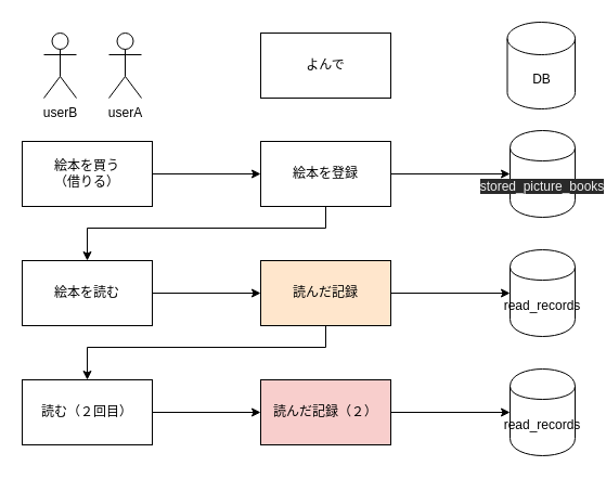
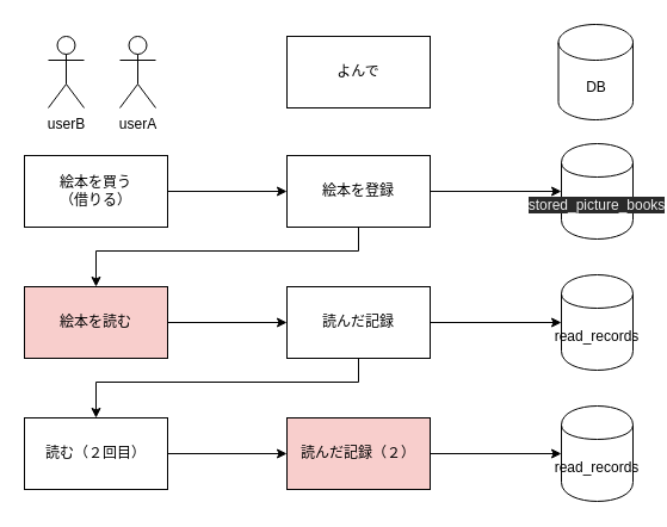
  <mxCell id="0" />
  <mxCell id="1" parent="0" />
  <mxCell id="2" value="userA" style="shape=umlActor;verticalLabelPosition=bottom;verticalAlign=top;html=1;outlineConnect=0;" vertex="1" parent="1"><mxGeometry x="100" y="30" width="30" height="60" as="geometry" /></mxCell>
  <mxCell id="3" value="userB" style="shape=umlActor;verticalLabelPosition=bottom;verticalAlign=top;html=1;outlineConnect=0;" vertex="1" parent="1"><mxGeometry x="40" y="30" width="30" height="60" as="geometry" /></mxCell>
  <mxCell id="4" value="よんで" style="whiteSpace=wrap;html=1;" vertex="1" parent="1"><mxGeometry x="240" y="30" width="120" height="60" as="geometry" /></mxCell>
  <mxCell id="5" value="" style="edgeStyle=orthogonalEdgeStyle;rounded=0;orthogonalLoop=1;jettySize=auto;html=1;" edge="1" parent="1" source="6" target="9"><mxGeometry relative="1" as="geometry" /></mxCell>
  <mxCell id="6" value="絵本を買う&lt;br&gt;（借りる）" style="whiteSpace=wrap;html=1;" vertex="1" parent="1"><mxGeometry x="20" y="130" width="120" height="60" as="geometry" /></mxCell>
  <mxCell id="7" value="" style="edgeStyle=orthogonalEdgeStyle;rounded=0;orthogonalLoop=1;jettySize=auto;html=1;" edge="1" parent="1" source="9" target="11"><mxGeometry relative="1" as="geometry"><Array as="points"><mxPoint x="300" y="210" /><mxPoint x="80" y="210" /></Array></mxGeometry></mxCell>
  <mxCell id="8" value="" style="edgeStyle=orthogonalEdgeStyle;rounded=0;orthogonalLoop=1;jettySize=auto;html=1;" edge="1" parent="1" source="9" target="20"><mxGeometry relative="1" as="geometry" /></mxCell>
  <mxCell id="9" value="絵本を登録" style="whiteSpace=wrap;html=1;" vertex="1" parent="1"><mxGeometry x="240" y="130" width="120" height="60" as="geometry" /></mxCell>
  <mxCell id="10" value="" style="edgeStyle=orthogonalEdgeStyle;rounded=0;orthogonalLoop=1;jettySize=auto;html=1;" edge="1" parent="1" source="11" target="14"><mxGeometry relative="1" as="geometry" /></mxCell>
- <mxCell id="11" value="絵本を読む" style="whiteSpace=wrap;html=1;" vertex="1" parent="1"><mxGeometry x="20" y="240" width="120" height="60" as="geometry" /></mxCell>
+ <mxCell id="11" value="絵本を読む" style="whiteSpace=wrap;html=1;fillColor=#f8cecc;" vertex="1" parent="1"><mxGeometry x="20" y="240" width="120" height="60" as="geometry" /></mxCell>
  <mxCell id="12" value="" style="edgeStyle=orthogonalEdgeStyle;rounded=0;orthogonalLoop=1;jettySize=auto;html=1;" edge="1" parent="1" source="14" target="16"><mxGeometry relative="1" as="geometry"><Array as="points"><mxPoint x="300" y="320" /><mxPoint x="80" y="320" /></Array></mxGeometry></mxCell>
  <mxCell id="13" value="" style="edgeStyle=orthogonalEdgeStyle;rounded=0;orthogonalLoop=1;jettySize=auto;html=1;" edge="1" parent="1" source="14" target="21"><mxGeometry relative="1" as="geometry" /></mxCell>
- <mxCell id="14" value="読んだ記録" style="whiteSpace=wrap;html=1;fillColor=#ffe6cc;" vertex="1" parent="1"><mxGeometry x="240" y="240" width="120" height="60" as="geometry" /></mxCell>
+ <mxCell id="14" value="読んだ記録" style="whiteSpace=wrap;html=1;" vertex="1" parent="1"><mxGeometry x="240" y="240" width="120" height="60" as="geometry" /></mxCell>
  <mxCell id="15" value="" style="edgeStyle=orthogonalEdgeStyle;rounded=0;orthogonalLoop=1;jettySize=auto;html=1;" edge="1" parent="1" source="16" target="18"><mxGeometry relative="1" as="geometry" /></mxCell>
  <mxCell id="16" value="読む（２回目）" style="whiteSpace=wrap;html=1;" vertex="1" parent="1"><mxGeometry x="20" y="350" width="120" height="60" as="geometry" /></mxCell>
  <mxCell id="17" value="" style="edgeStyle=orthogonalEdgeStyle;rounded=0;orthogonalLoop=1;jettySize=auto;html=1;" edge="1" parent="1" source="18" target="22"><mxGeometry relative="1" as="geometry" /></mxCell>
  <mxCell id="18" value="読んだ記録（２）" style="whiteSpace=wrap;html=1;fillColor=#f8cecc;" vertex="1" parent="1"><mxGeometry x="240" y="350" width="120" height="60" as="geometry" /></mxCell>
  <mxCell id="19" value="&lt;span&gt;DB&lt;/span&gt;" style="shape=cylinder3;whiteSpace=wrap;html=1;boundedLbl=1;backgroundOutline=1;size=15;" vertex="1" parent="1"><mxGeometry x="467.5" y="20" width="62.5" height="80" as="geometry" /></mxCell>
  <mxCell id="20" value="&lt;meta charset=&quot;utf-8&quot;&gt;&lt;span style=&quot;color: rgb(240, 240, 240); font-family: helvetica; font-size: 12px; font-style: normal; font-weight: 400; letter-spacing: normal; text-align: center; text-indent: 0px; text-transform: none; word-spacing: 0px; background-color: rgb(42, 42, 42); display: inline; float: none;&quot;&gt;stored_picture_books&lt;/span&gt;" style="shape=cylinder;whiteSpace=wrap;html=1;boundedLbl=1;backgroundOutline=1;" vertex="1" parent="1"><mxGeometry x="470" y="120" width="60" height="80" as="geometry" /></mxCell>
  <mxCell id="21" value="read_records" style="shape=cylinder;whiteSpace=wrap;html=1;boundedLbl=1;backgroundOutline=1;" vertex="1" parent="1"><mxGeometry x="470" y="230" width="60" height="80" as="geometry" /></mxCell>
  <mxCell id="22" value="&lt;span&gt;read_records&lt;/span&gt;" style="shape=cylinder;whiteSpace=wrap;html=1;boundedLbl=1;backgroundOutline=1;" vertex="1" parent="1"><mxGeometry x="470" y="340" width="60" height="80" as="geometry" /></mxCell>
